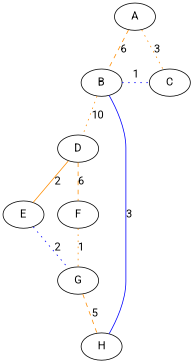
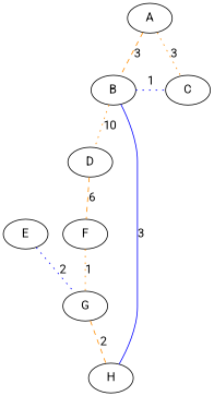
  strict graph {
    fontname=Roboto
    node [fontname=Roboto]
    edge [color=darkorange fontname=Roboto style=dotted]
    B
    C
    E
    F
    D
    H
    G
    A
    subgraph sub_1 {
      rank=same
      B
      C
    }
    subgraph sub_2 {
      rank=same
      E
      F
    }
    B -- C [color=blue label=1]
    B -- D [label=10]
    B -- H [color=blue label=3 style=solid]
    E -- G [color=blue label=2]
    F -- G [label=1]
-   D -- E [label=2 style=solid]
    D -- F [label=6 style=dashed]
-   G -- H [label=5 style=dashed]
-   A -- B [label=6 style=dashed]
+   G -- H [label=2 style=dashed]
+   A -- B [label=3 style=dashed]
    A -- C [label=3]
  }
